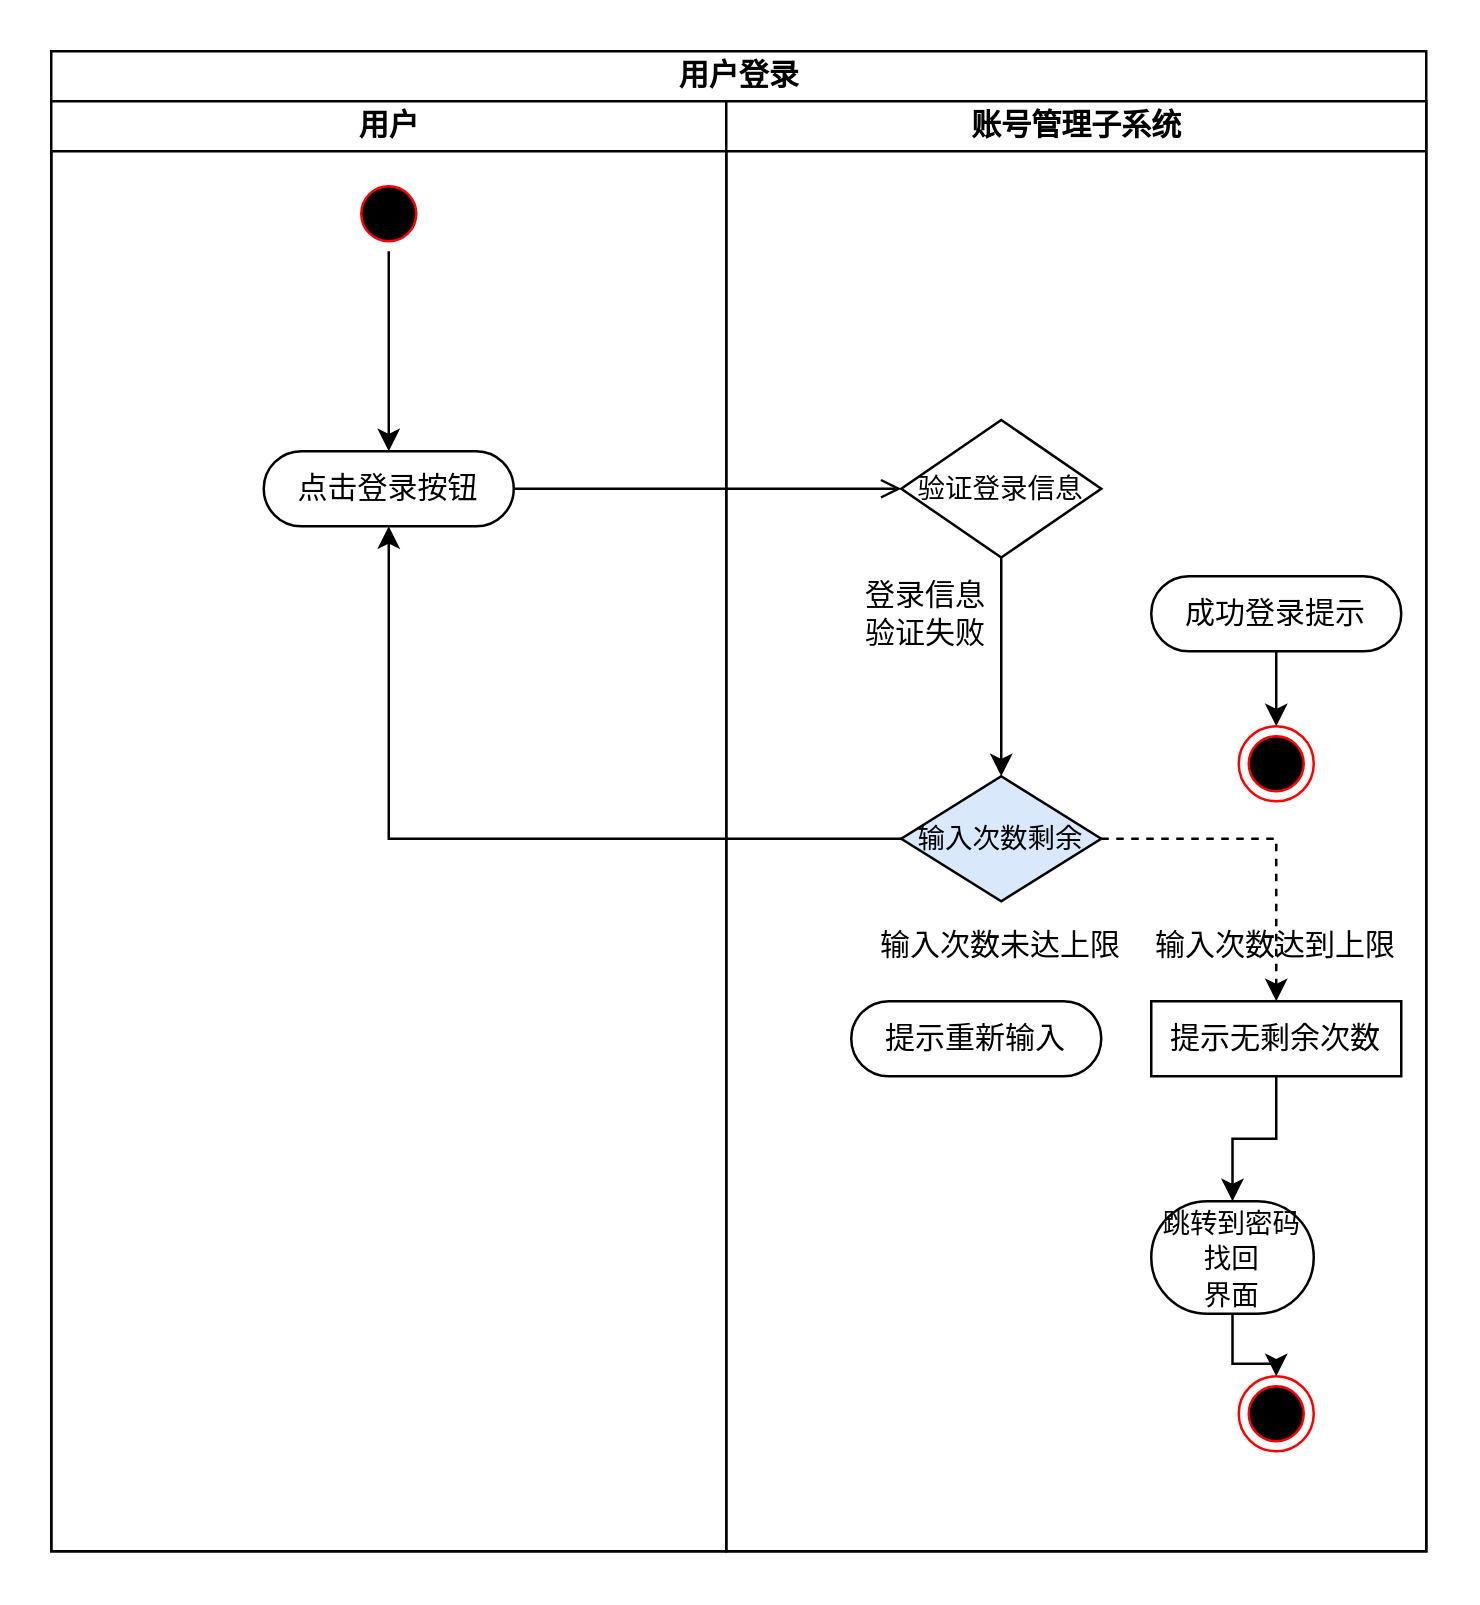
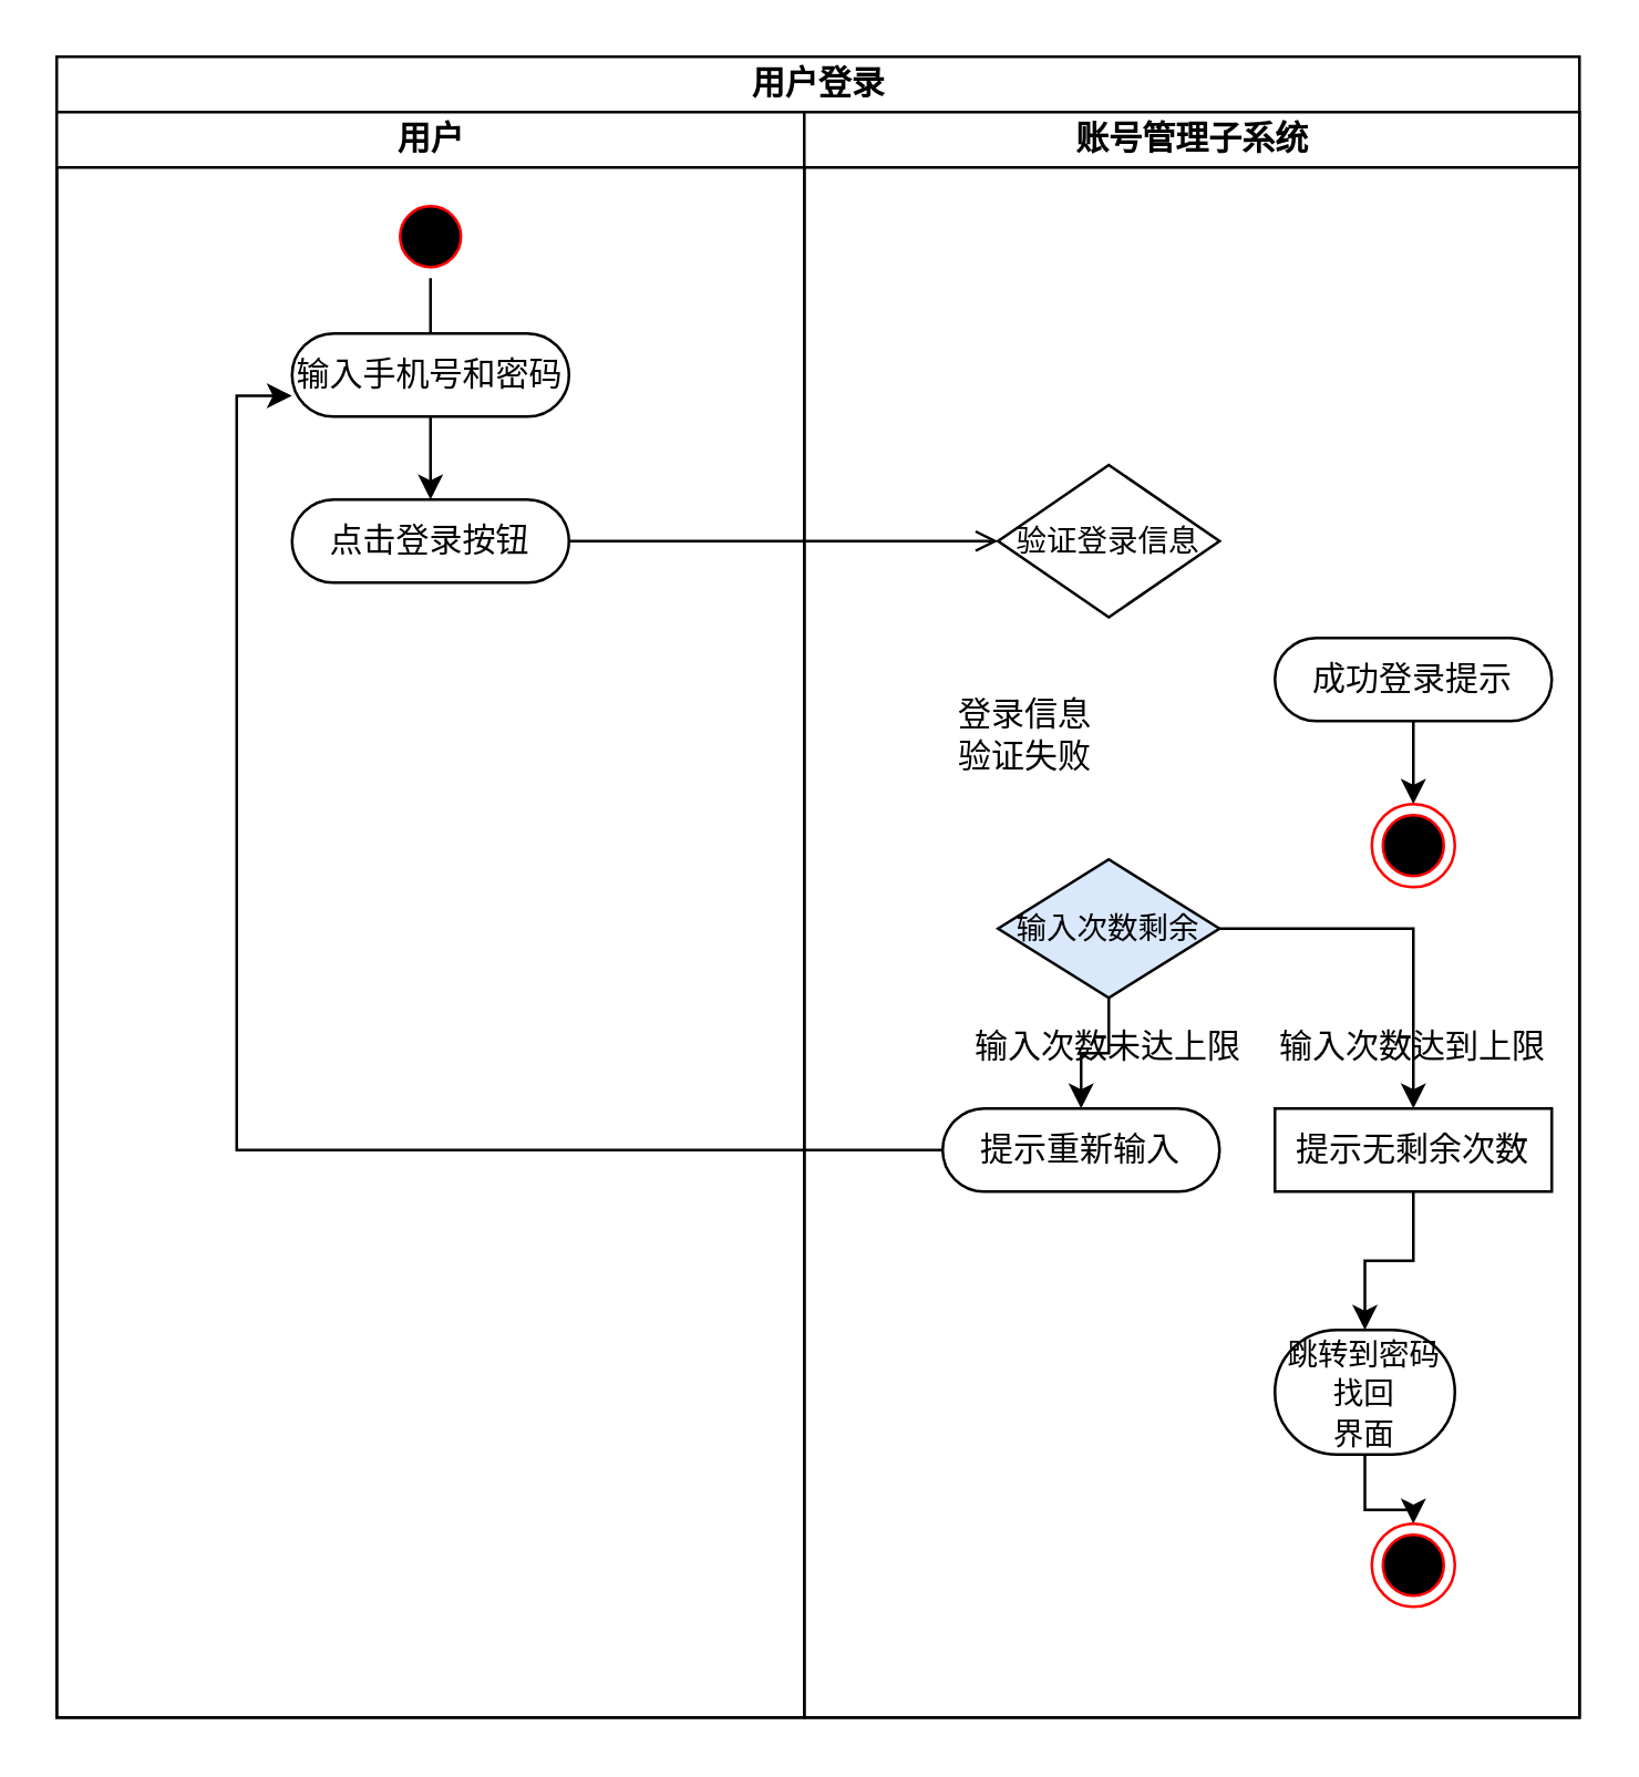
  <mxCell id="0" />
  <mxCell id="1" parent="0" />
  <mxCell id="2" value="用户登录" style="swimlane;childLayout=stackLayout;resizeParent=1;resizeParentMax=0;startSize=20;html=1;" vertex="1" parent="1"><mxGeometry x="20" y="20" width="550" height="600" as="geometry" /></mxCell>
  <mxCell id="3" value="用户" style="swimlane;startSize=20;html=1;" vertex="1" parent="2"><mxGeometry y="20" width="270" height="580" as="geometry" /></mxCell>
  <mxCell id="4" style="edgeStyle=orthogonalEdgeStyle;rounded=0;orthogonalLoop=1;jettySize=auto;html=1;" edge="1" parent="3" source="5" target="6"><mxGeometry relative="1" as="geometry" /></mxCell>
  <mxCell id="5" value="" style="ellipse;html=1;shape=startState;fillColor=#000000;strokeColor=#ff0000;" vertex="1" parent="3"><mxGeometry x="120" y="30" width="30" height="30" as="geometry" /></mxCell>
  <mxCell id="6" value="点击登录按钮" style="rounded=1;whiteSpace=wrap;html=1;shadow=0;comic=0;labelBackgroundColor=none;strokeWidth=1;fontFamily=Verdana;fontSize=12;align=center;arcSize=50;" vertex="1" parent="3"><mxGeometry x="85" y="140" width="100" height="30" as="geometry" /></mxCell>
+ <mxCell id="7" value="输入手机号和密码" style="rounded=1;whiteSpace=wrap;html=1;shadow=0;comic=0;labelBackgroundColor=none;strokeWidth=1;fontFamily=Verdana;fontSize=12;align=center;arcSize=50;" vertex="1" parent="3"><mxGeometry x="85" y="80" width="100" height="30" as="geometry" /></mxCell>
  <mxCell id="8" value="账号管理子系统" style="swimlane;startSize=20;html=1;" vertex="1" parent="2"><mxGeometry x="270" y="20" width="280" height="580" as="geometry" /></mxCell>
- <mxCell id="9" style="edgeStyle=orthogonalEdgeStyle;rounded=0;orthogonalLoop=1;jettySize=auto;html=1;entryX=0.5;entryY=0;entryDx=0;entryDy=0;" edge="1" parent="8" source="10" target="15"><mxGeometry relative="1" as="geometry" /></mxCell>
  <mxCell id="10" value="&lt;font style=&quot;font-size: 11px;&quot;&gt;验证登录信息&lt;/font&gt;" style="rhombus;whiteSpace=wrap;html=1;" vertex="1" parent="8"><mxGeometry x="70" y="127.5" width="80" height="55" as="geometry" /></mxCell>
  <mxCell id="11" style="edgeStyle=orthogonalEdgeStyle;rounded=0;orthogonalLoop=1;jettySize=auto;html=1;entryX=0.5;entryY=0;entryDx=0;entryDy=0;" edge="1" parent="8" source="12" target="22"><mxGeometry relative="1" as="geometry" /></mxCell>
  <mxCell id="12" value="成功登录提示" style="rounded=1;whiteSpace=wrap;html=1;shadow=0;comic=0;labelBackgroundColor=none;strokeWidth=1;fontFamily=Verdana;fontSize=12;align=center;arcSize=50;" vertex="1" parent="8"><mxGeometry x="170" y="190" width="100" height="30" as="geometry" /></mxCell>
- <mxCell id="13" style="edgeStyle=orthogonalEdgeStyle;rounded=0;orthogonalLoop=1;jettySize=auto;html=1;" edge="1" parent="8" source="15" target="6"><mxGeometry relative="1" as="geometry" /></mxCell>
- <mxCell id="14" style="edgeStyle=orthogonalEdgeStyle;rounded=0;orthogonalLoop=1;jettySize=auto;html=1;dashed=1;" edge="1" parent="8" source="15" target="19"><mxGeometry relative="1" as="geometry" /></mxCell>
+ <mxCell id="13" style="edgeStyle=orthogonalEdgeStyle;rounded=0;orthogonalLoop=1;jettySize=auto;html=1;" edge="1" parent="8" source="15" target="16"><mxGeometry relative="1" as="geometry" /></mxCell>
+ <mxCell id="14" style="edgeStyle=orthogonalEdgeStyle;rounded=0;orthogonalLoop=1;jettySize=auto;html=1;" edge="1" parent="8" source="15" target="19"><mxGeometry relative="1" as="geometry" /></mxCell>
  <mxCell id="15" value="&lt;font style=&quot;font-size: 11px;&quot;&gt;输入次数剩余&lt;/font&gt;" style="rhombus;whiteSpace=wrap;html=1;fillColor=#dae8fc;" vertex="1" parent="8"><mxGeometry x="70" y="270" width="80" height="50" as="geometry" /></mxCell>
  <mxCell id="16" value="提示重新输入" style="rounded=1;whiteSpace=wrap;html=1;shadow=0;comic=0;labelBackgroundColor=none;strokeWidth=1;fontFamily=Verdana;fontSize=12;align=center;arcSize=50;" vertex="1" parent="8"><mxGeometry x="50" y="360" width="100" height="30" as="geometry" /></mxCell>
- <mxCell id="17" value="登录信息验证失败" style="text;html=1;strokeColor=none;fillColor=none;align=center;verticalAlign=middle;whiteSpace=wrap;rounded=0;" vertex="1" parent="8"><mxGeometry x="50" y="190" width="60" height="30" as="geometry" /></mxCell>
+ <mxCell id="17" value="登录信息验证失败" style="text;html=1;strokeColor=none;fillColor=none;align=center;verticalAlign=middle;whiteSpace=wrap;rounded=0;" vertex="1" parent="8"><mxGeometry x="50" y="210" width="60" height="30" as="geometry" /></mxCell>
  <mxCell id="18" style="edgeStyle=orthogonalEdgeStyle;rounded=0;orthogonalLoop=1;jettySize=auto;html=1;entryX=0.5;entryY=0;entryDx=0;entryDy=0;" edge="1" parent="8" source="19" target="24"><mxGeometry relative="1" as="geometry" /></mxCell>
  <mxCell id="19" value="提示无剩余次数" style="whiteSpace=wrap;html=1;shadow=0;comic=0;labelBackgroundColor=none;strokeWidth=1;fontFamily=Verdana;fontSize=12;align=center;arcSize=50;rounded=0;" vertex="1" parent="8"><mxGeometry x="170" y="360" width="100" height="30" as="geometry" /></mxCell>
  <mxCell id="20" value="输入次数未达上限" style="text;html=1;strokeColor=none;fillColor=none;align=center;verticalAlign=middle;whiteSpace=wrap;rounded=0;" vertex="1" parent="8"><mxGeometry x="55" y="323" width="110" height="30" as="geometry" /></mxCell>
  <mxCell id="21" value="输入次数达到上限" style="text;html=1;strokeColor=none;fillColor=none;align=center;verticalAlign=middle;whiteSpace=wrap;rounded=0;" vertex="1" parent="8"><mxGeometry x="160" y="323" width="120" height="30" as="geometry" /></mxCell>
  <mxCell id="22" value="" style="ellipse;html=1;shape=endState;fillColor=#000000;strokeColor=#ff0000;" vertex="1" parent="8"><mxGeometry x="205" y="250" width="30" height="30" as="geometry" /></mxCell>
  <mxCell id="23" style="edgeStyle=orthogonalEdgeStyle;rounded=0;orthogonalLoop=1;jettySize=auto;html=1;entryX=0.5;entryY=0;entryDx=0;entryDy=0;" edge="1" parent="8" source="24" target="25"><mxGeometry relative="1" as="geometry" /></mxCell>
  <mxCell id="24" value="&lt;font style=&quot;font-size: 11px;&quot;&gt;跳转到密码找回&lt;br&gt;界面&lt;/font&gt;" style="rounded=1;whiteSpace=wrap;html=1;shadow=0;comic=0;labelBackgroundColor=none;strokeWidth=1;fontFamily=Verdana;fontSize=12;align=center;arcSize=50;" vertex="1" parent="8"><mxGeometry x="170" y="440" width="65" height="45" as="geometry" /></mxCell>
  <mxCell id="25" value="" style="ellipse;html=1;shape=endState;fillColor=#000000;strokeColor=#ff0000;" vertex="1" parent="8"><mxGeometry x="205" y="510" width="30" height="30" as="geometry" /></mxCell>
  <mxCell id="26" style="edgeStyle=orthogonalEdgeStyle;rounded=0;orthogonalLoop=1;jettySize=auto;html=1;entryX=0;entryY=0.5;entryDx=0;entryDy=0;endArrow=open;" edge="1" parent="2" source="6" target="10"><mxGeometry relative="1" as="geometry" /></mxCell>
+ <mxCell id="27" style="edgeStyle=orthogonalEdgeStyle;rounded=0;orthogonalLoop=1;jettySize=auto;html=1;entryX=0;entryY=0.75;entryDx=0;entryDy=0;" edge="1" parent="2" source="16" target="7"><mxGeometry relative="1" as="geometry" /></mxCell>
